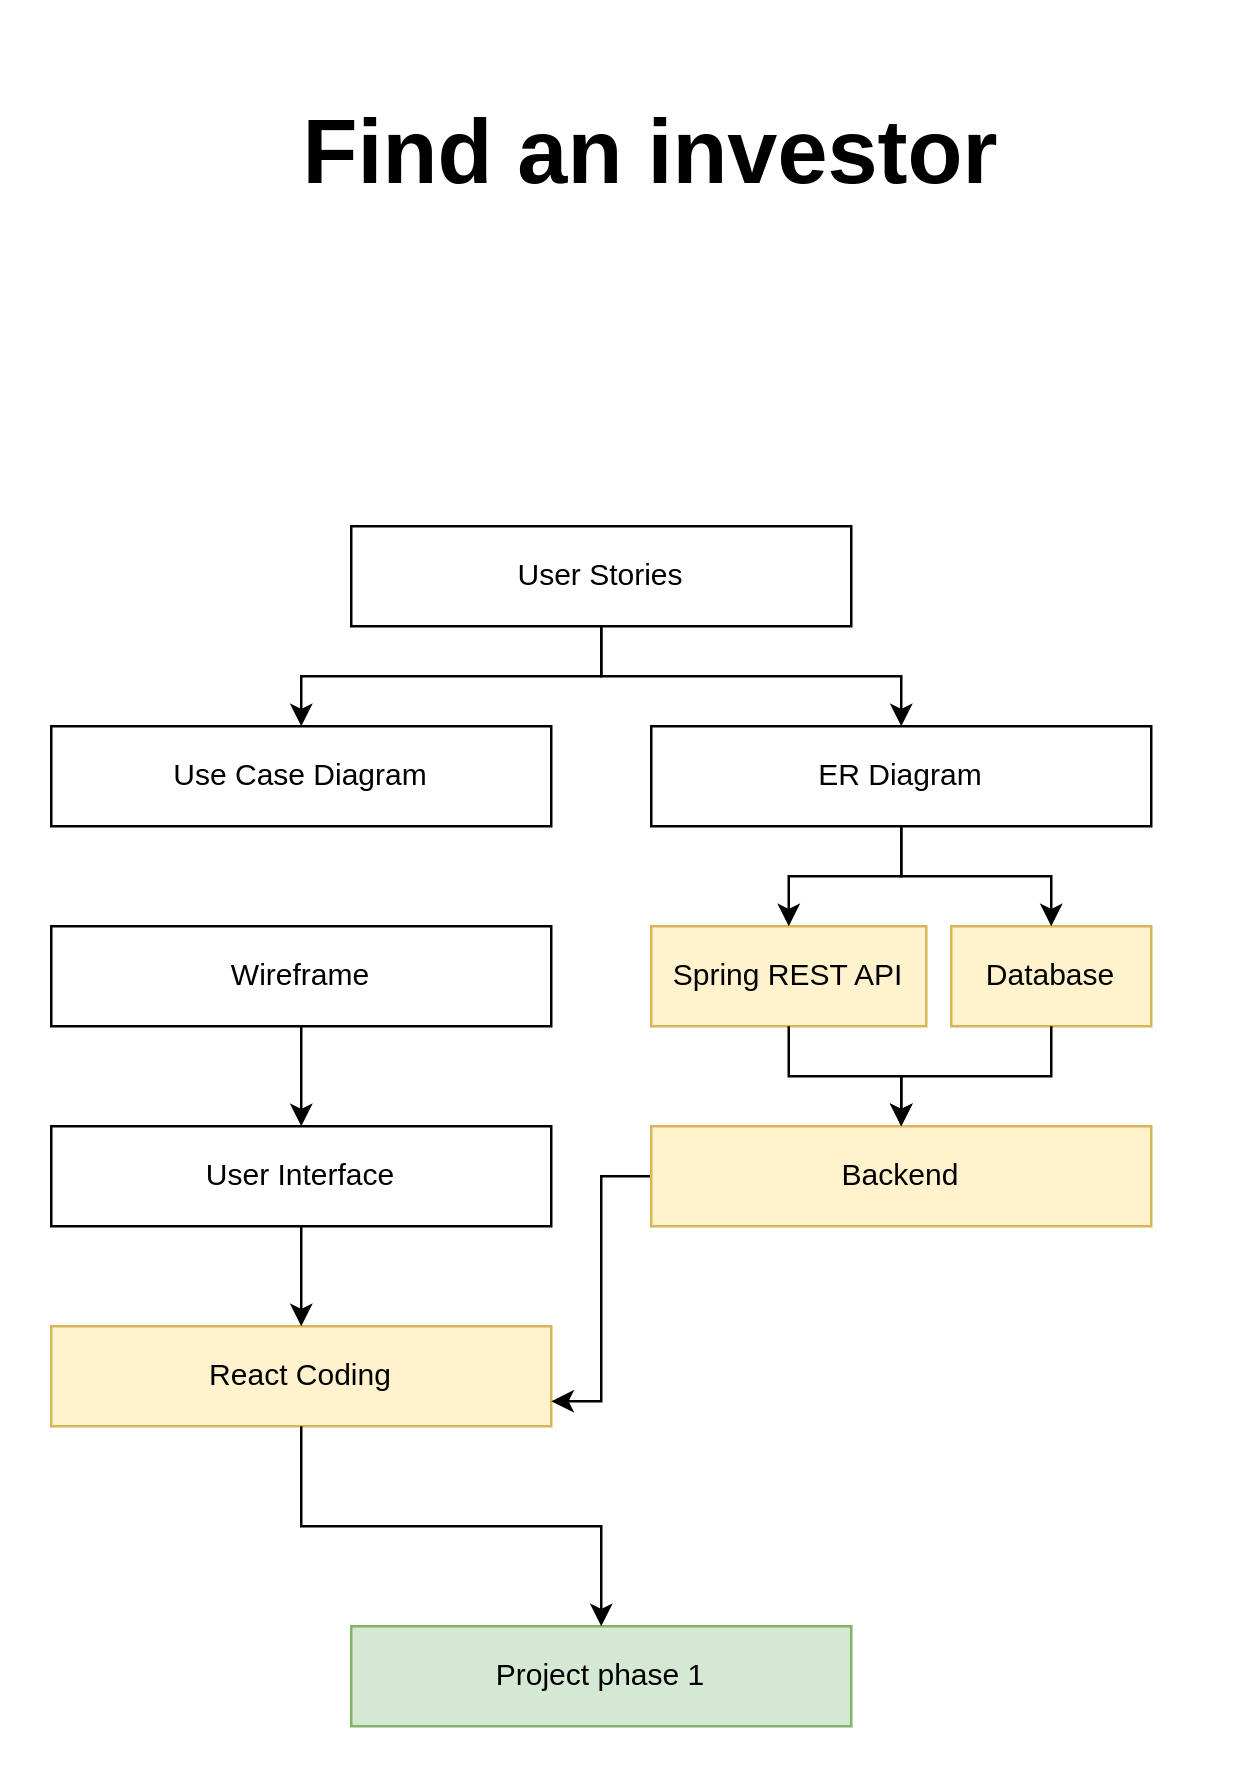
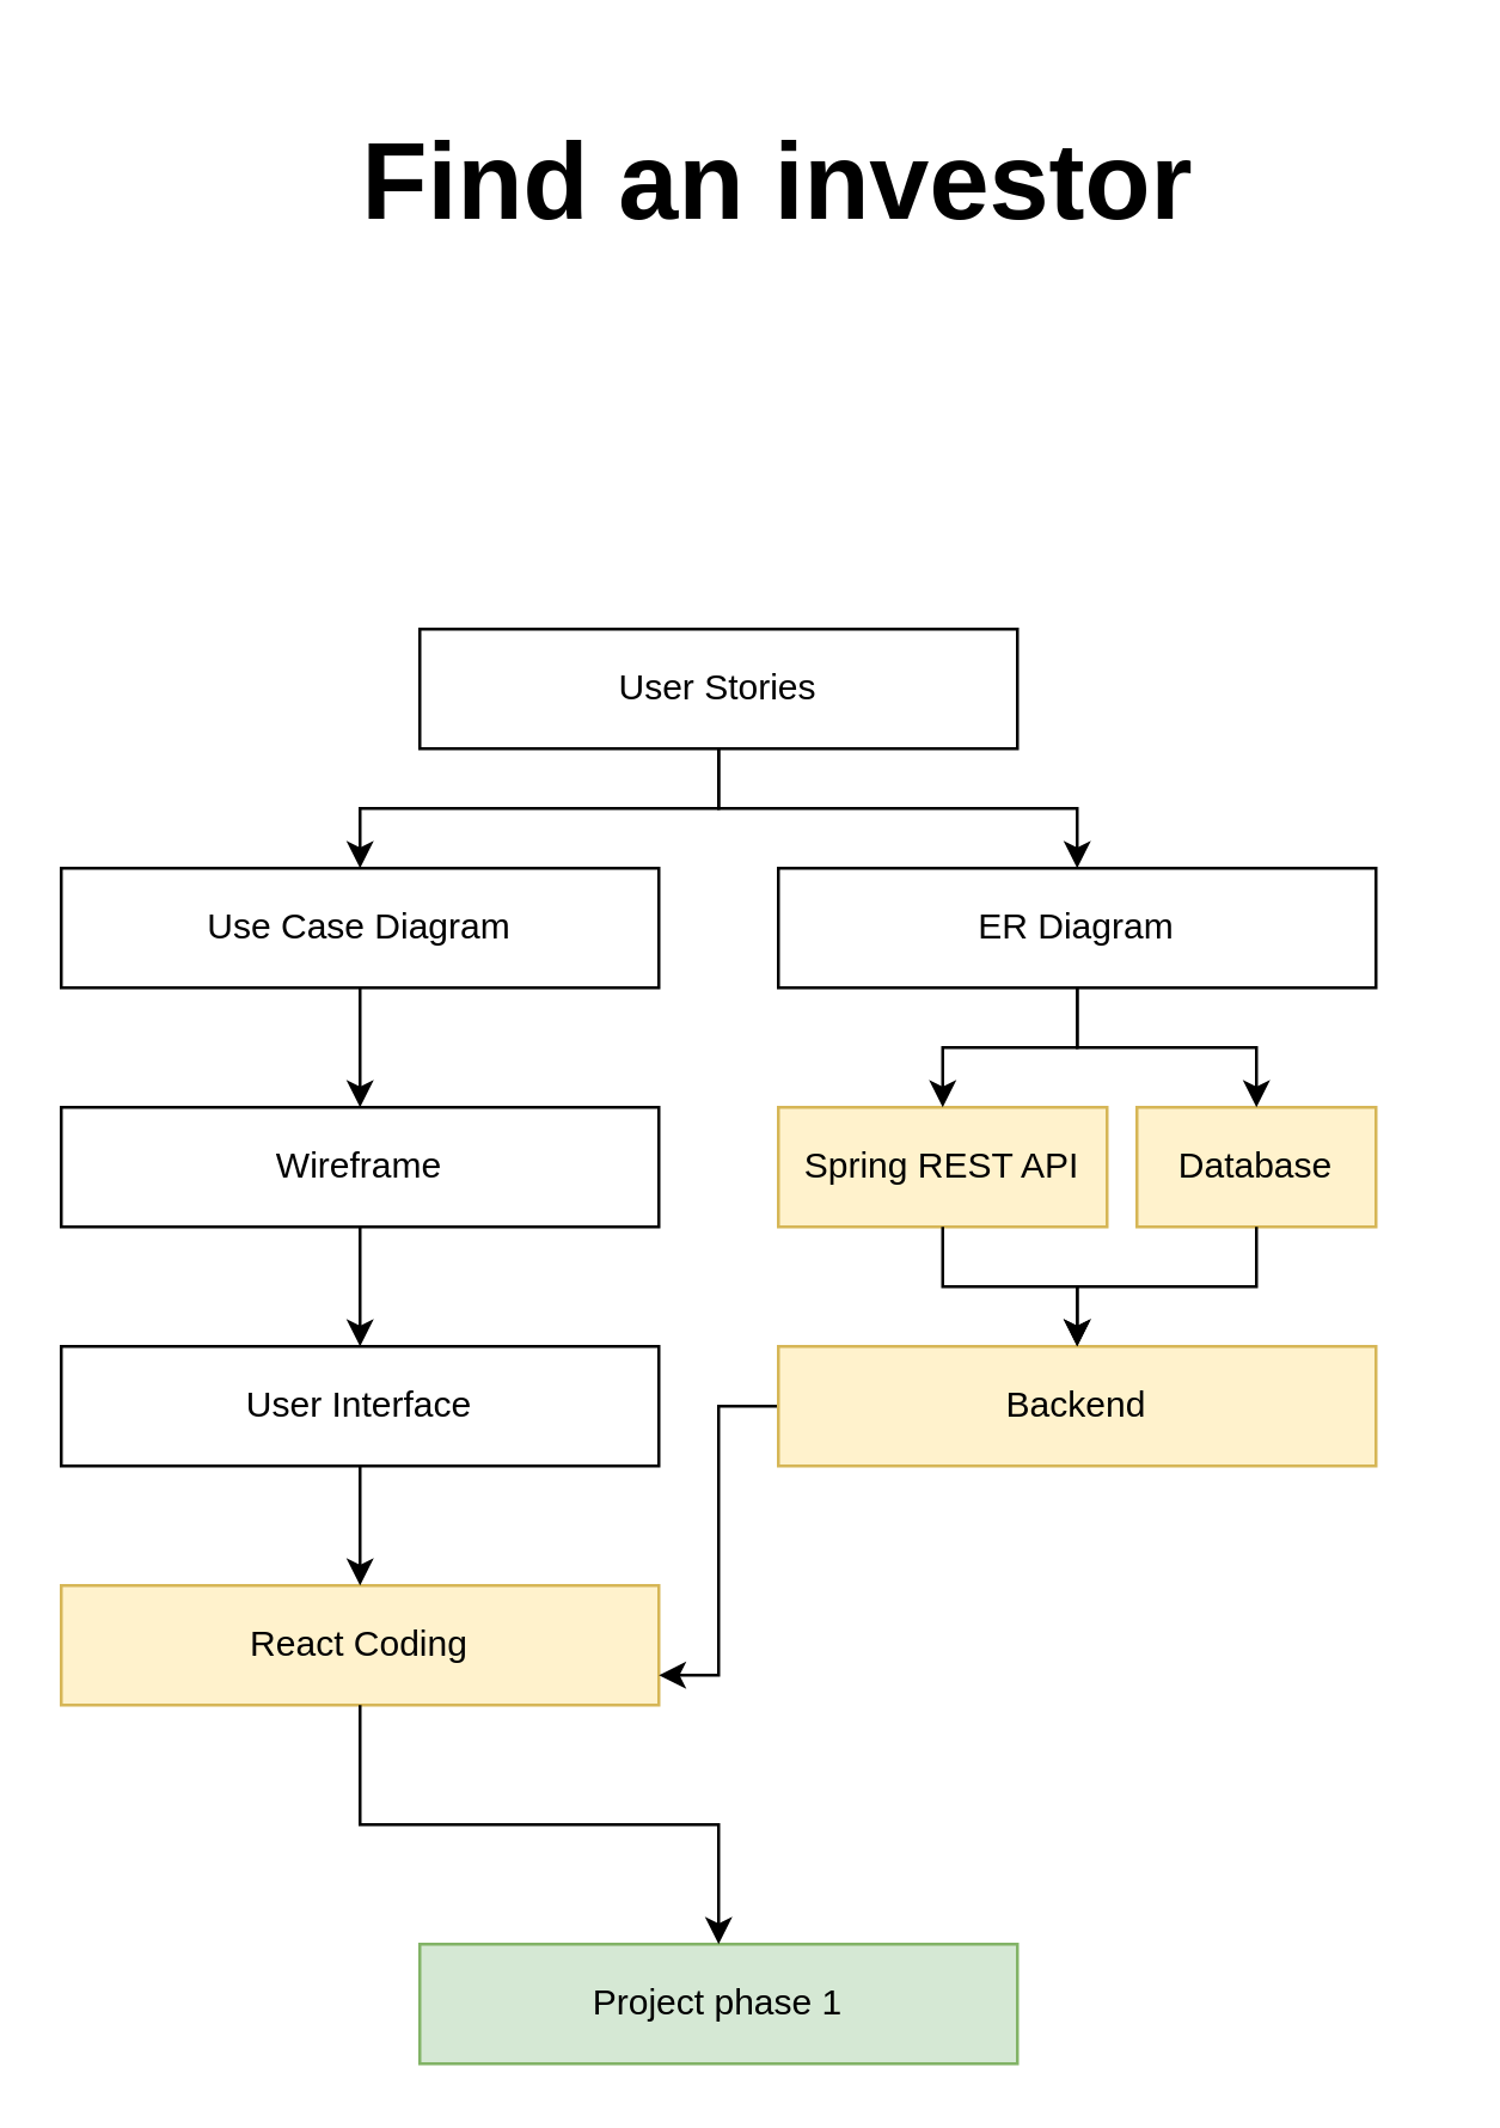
  <mxCell id="0" />
  <mxCell id="1" parent="0" />
  <mxCell id="2" value="" style="group" parent="1" vertex="1" connectable="0"><mxGeometry x="20" y="130" width="440" height="560" as="geometry" /></mxCell>
  <mxCell id="3" value="User Stories" style="rounded=0;whiteSpace=wrap;html=1;" parent="2" vertex="1"><mxGeometry x="120" y="80" width="200" height="40" as="geometry" /></mxCell>
  <mxCell id="4" value="ER Diagram" style="rounded=0;whiteSpace=wrap;html=1;" parent="2" vertex="1"><mxGeometry x="240" y="160" width="200" height="40" as="geometry" /></mxCell>
  <mxCell id="5" style="edgeStyle=orthogonalEdgeStyle;rounded=0;orthogonalLoop=1;jettySize=auto;html=1;" parent="2" source="3" target="4" edge="1"><mxGeometry relative="1" as="geometry" /></mxCell>
  <mxCell id="6" value="Use Case Diagram" style="rounded=0;whiteSpace=wrap;html=1;" parent="2" vertex="1"><mxGeometry y="160" width="200" height="40" as="geometry" /></mxCell>
  <mxCell id="7" style="edgeStyle=orthogonalEdgeStyle;rounded=0;orthogonalLoop=1;jettySize=auto;html=1;" parent="2" source="3" target="6" edge="1"><mxGeometry relative="1" as="geometry" /></mxCell>
  <mxCell id="8" value="Spring REST API" style="rounded=0;whiteSpace=wrap;html=1;fillColor=#fff2cc;strokeColor=#d6b656;" parent="2" vertex="1"><mxGeometry x="240" y="240" width="110" height="40" as="geometry" /></mxCell>
  <mxCell id="9" style="edgeStyle=orthogonalEdgeStyle;rounded=0;orthogonalLoop=1;jettySize=auto;html=1;" parent="2" source="4" target="8" edge="1"><mxGeometry relative="1" as="geometry" /></mxCell>
  <mxCell id="10" value="Database" style="rounded=0;whiteSpace=wrap;html=1;fillColor=#fff2cc;strokeColor=#d6b656;" parent="2" vertex="1"><mxGeometry x="360" y="240" width="80" height="40" as="geometry" /></mxCell>
  <mxCell id="11" style="edgeStyle=orthogonalEdgeStyle;rounded=0;orthogonalLoop=1;jettySize=auto;html=1;" parent="2" source="4" target="10" edge="1"><mxGeometry relative="1" as="geometry" /></mxCell>
  <mxCell id="12" value="Wireframe" style="rounded=0;whiteSpace=wrap;html=1;" parent="2" vertex="1"><mxGeometry y="240" width="200" height="40" as="geometry" /></mxCell>
+ <mxCell id="13" style="edgeStyle=orthogonalEdgeStyle;rounded=0;orthogonalLoop=1;jettySize=auto;html=1;" parent="2" source="6" target="12" edge="1"><mxGeometry relative="1" as="geometry" /></mxCell>
  <mxCell id="14" value="User Interface" style="rounded=0;whiteSpace=wrap;html=1;" parent="2" vertex="1"><mxGeometry y="320" width="200" height="40" as="geometry" /></mxCell>
  <mxCell id="15" style="edgeStyle=orthogonalEdgeStyle;rounded=0;orthogonalLoop=1;jettySize=auto;html=1;" parent="2" source="12" target="14" edge="1"><mxGeometry relative="1" as="geometry" /></mxCell>
  <mxCell id="16" value="React Coding" style="rounded=0;whiteSpace=wrap;html=1;fillColor=#fff2cc;strokeColor=#d6b656;" parent="2" vertex="1"><mxGeometry y="400" width="200" height="40" as="geometry" /></mxCell>
  <mxCell id="17" style="edgeStyle=orthogonalEdgeStyle;rounded=0;orthogonalLoop=1;jettySize=auto;html=1;" parent="2" source="14" target="16" edge="1"><mxGeometry relative="1" as="geometry" /></mxCell>
  <mxCell id="18" style="edgeStyle=orthogonalEdgeStyle;rounded=0;orthogonalLoop=1;jettySize=auto;html=1;entryX=1;entryY=0.75;entryDx=0;entryDy=0;" parent="2" source="19" target="16" edge="1"><mxGeometry relative="1" as="geometry" /></mxCell>
  <mxCell id="19" value="Backend" style="rounded=0;whiteSpace=wrap;html=1;fillColor=#fff2cc;strokeColor=#d6b656;" parent="2" vertex="1"><mxGeometry x="240" y="320" width="200" height="40" as="geometry" /></mxCell>
  <mxCell id="20" style="edgeStyle=orthogonalEdgeStyle;rounded=0;orthogonalLoop=1;jettySize=auto;html=1;" parent="2" source="8" target="19" edge="1"><mxGeometry relative="1" as="geometry" /></mxCell>
  <mxCell id="21" style="edgeStyle=orthogonalEdgeStyle;rounded=0;orthogonalLoop=1;jettySize=auto;html=1;" parent="2" source="10" target="19" edge="1"><mxGeometry relative="1" as="geometry" /></mxCell>
  <mxCell id="22" value="Project phase 1" style="rounded=0;whiteSpace=wrap;html=1;fillColor=#d5e8d4;strokeColor=#82b366;" parent="2" vertex="1"><mxGeometry x="120" y="520" width="200" height="40" as="geometry" /></mxCell>
  <mxCell id="23" style="edgeStyle=orthogonalEdgeStyle;rounded=0;orthogonalLoop=1;jettySize=auto;html=1;" parent="2" source="16" target="22" edge="1"><mxGeometry relative="1" as="geometry" /></mxCell>
  <mxCell id="24" value="&lt;b&gt;&lt;font style=&quot;font-size: 36px&quot;&gt;Find an investor&lt;br&gt;&lt;/font&gt;&lt;/b&gt;" style="text;html=1;strokeColor=none;fillColor=none;align=center;verticalAlign=middle;whiteSpace=wrap;rounded=0;" parent="1" vertex="1"><mxGeometry x="40" y="20" width="440" height="80" as="geometry" /></mxCell>
